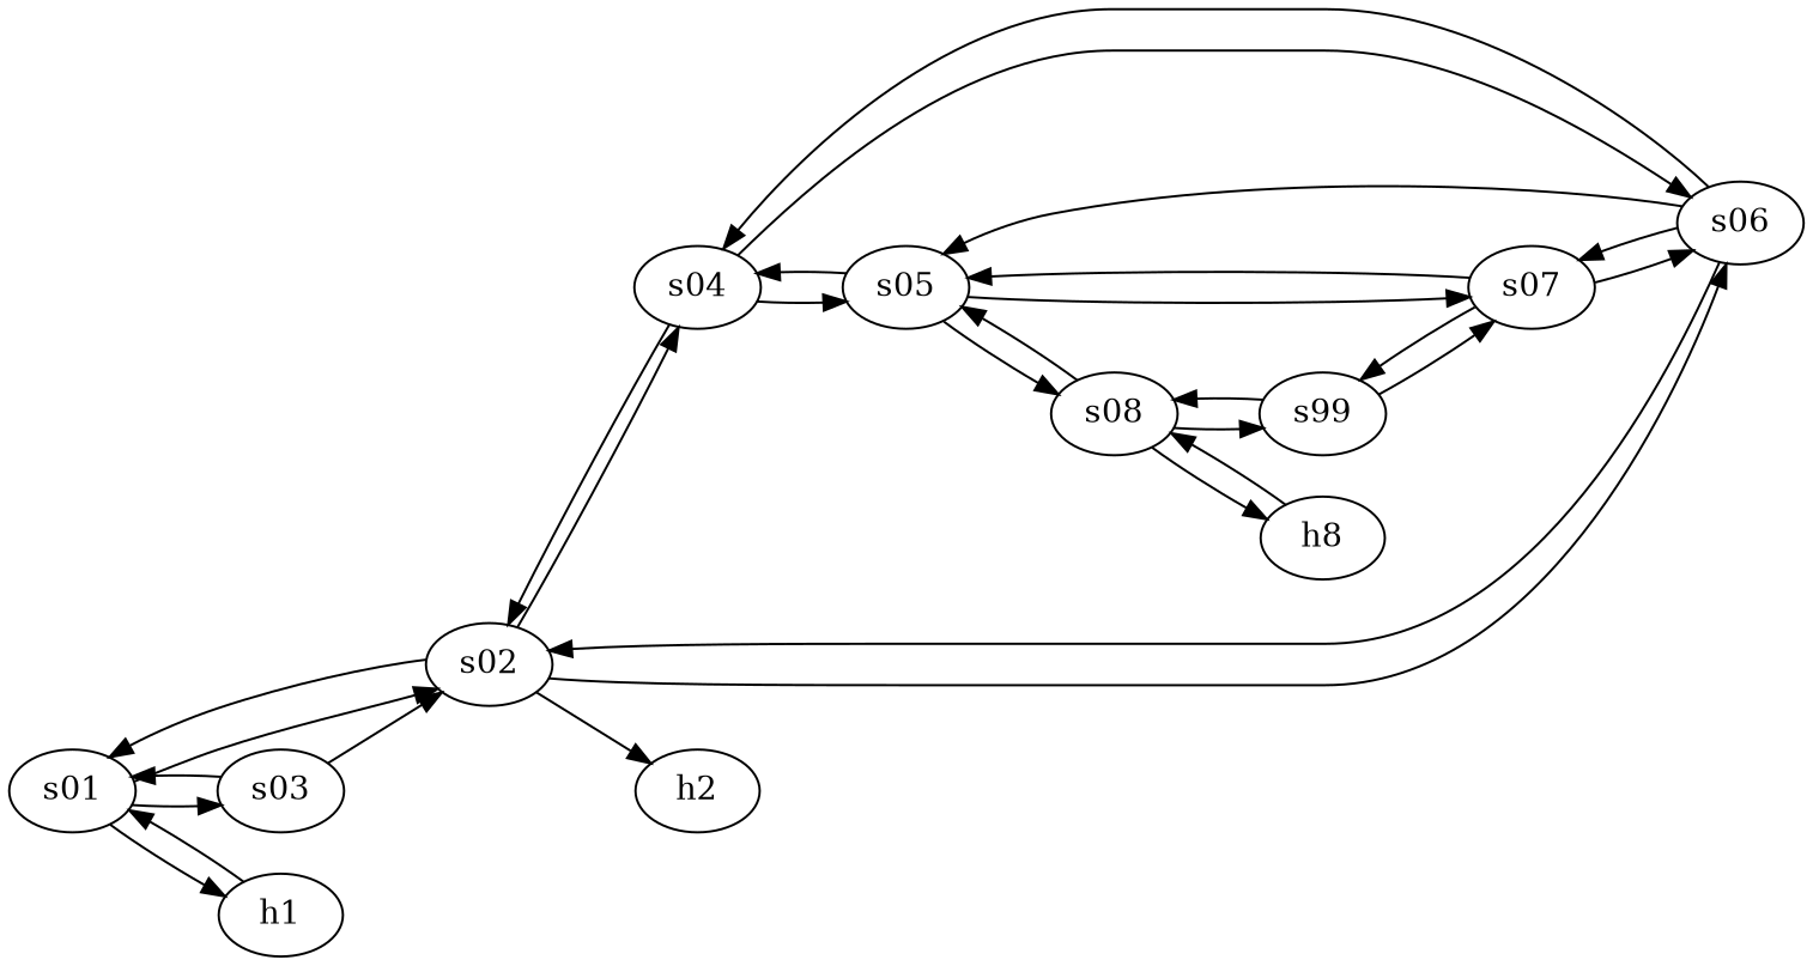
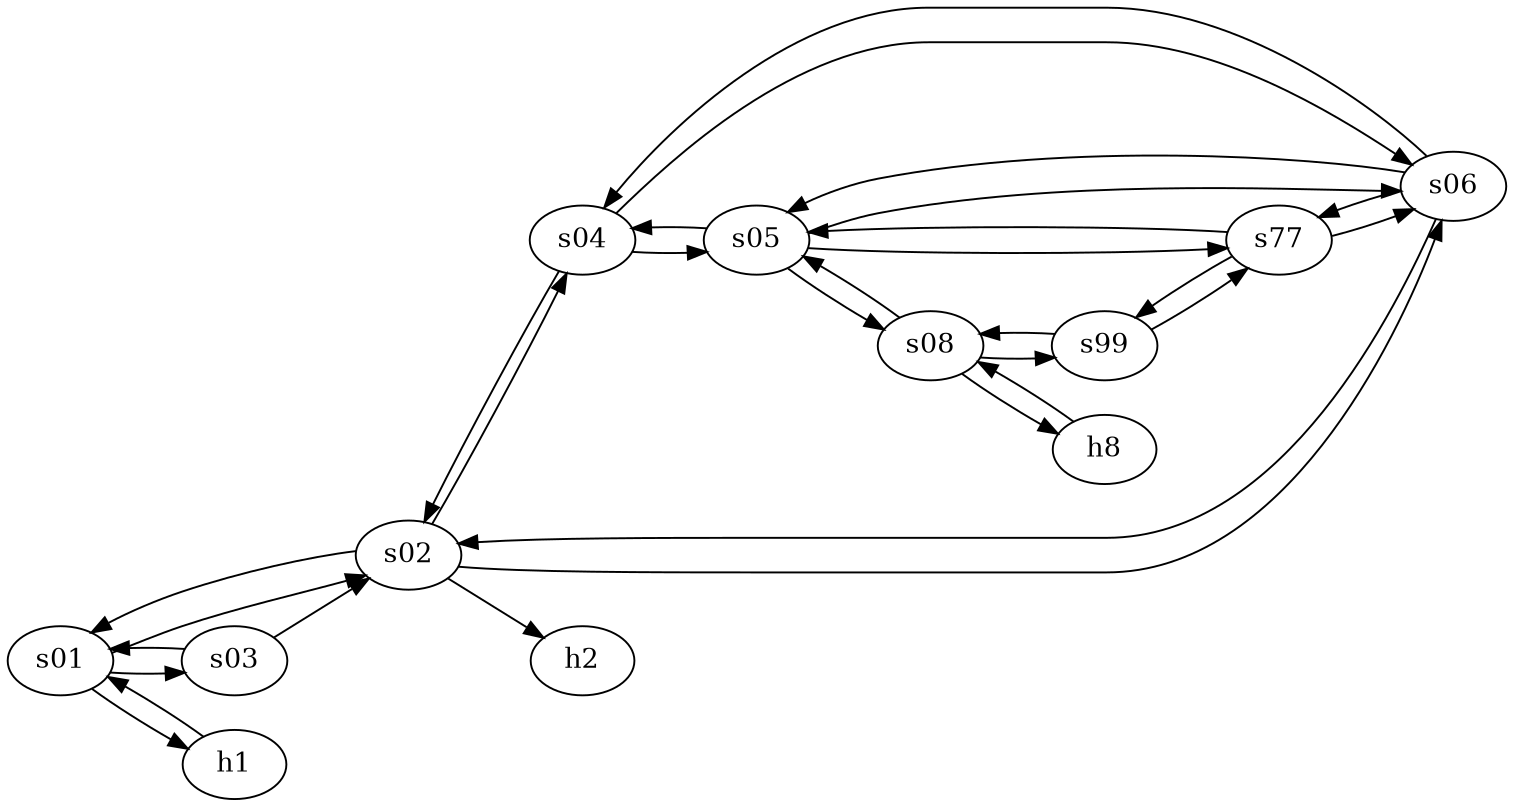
  digraph {
    rankdir=LR
    node [ip="192.168.1.3" type=switch]
    edge [capacity="1Gbps" cost=0 dst_port=1 src_port=1]
    s01 [mac="20:00:00:00:00:01"]
    s02 [mac="20:00:00:00:00:02"]
    s03 [mac="20:00:00:00:00:03"]
    h1 [ip="10.0.0.1" mac="00:00:00:00:00:01" type=host]
    s04 [mac="20:00:00:00:00:04"]
    s06 [mac="20:00:00:00:00:06"]
    h2 [ip="10.0.0.2" mac="00:00:00:00:00:02" type=host]
    s05 [mac="20:00:00:00:00:05"]
-   s07 [mac="20:00:00:00:00:07"]
+   s07 [mac="20:00:00:00:00:07" label=s77]
    s08 [mac="20:00:00:00:00:08"]
    n11 [label=s99 mac="20:00:00:00:00:09"]
    h8 [ip="10.0.0.3" mac="00:00:00:00:00:03" type=host]
    s01 -> s02 [dst_port=2 src_port=2]
    s01 -> s03 [src_port=3]
    s01 -> h1
    s02 -> s01 [dst_port=2 src_port=2]
    s02 -> s04 [capacity="200Mbps" dst_port=3 src_port=4]
    s02 -> s06 [capacity="200Mbps" dst_port=4 src_port=5]
    s02 -> h2
    s03 -> s01 [dst_port=3]
    s03 -> s02 [dst_port=3 src_port=2]
    h1 -> s01
    s04 -> s02 [capacity="200Mbps" dst_port=4 src_port=3]
    s04 -> s06 [src_port=2]
    s04 -> s05
    s06 -> s02 [capacity="200Mbps" dst_port=5 src_port=4]
    s06 -> s04 [dst_port=2]
    s06 -> s05 [dst_port=2 src_port=2]
    s06 -> s07 [dst_port=2 src_port=3]
    s05 -> s04
+   s05 -> s06 [dst_port=2 src_port=2]
    s05 -> s07 [src_port=3]
    s05 -> s08 [capacity="300Mbps" dst_port=3 src_port=4]
    s07 -> s06 [dst_port=3 src_port=2]
    s07 -> s05 [dst_port=3]
    s07 -> n11 [dst_port=2 src_port=3]
    s08 -> s05 [capacity="300Mbps" dst_port=4 src_port=3]
    s08 -> n11 [src_port=2]
    s08 -> h8
    n11 -> s07 [dst_port=3 src_port=2]
    n11 -> s08 [dst_port=2]
    h8 -> s08
  }
